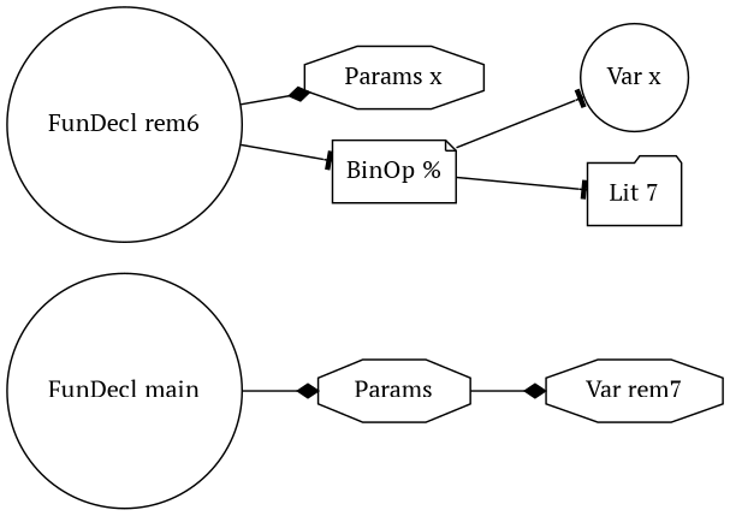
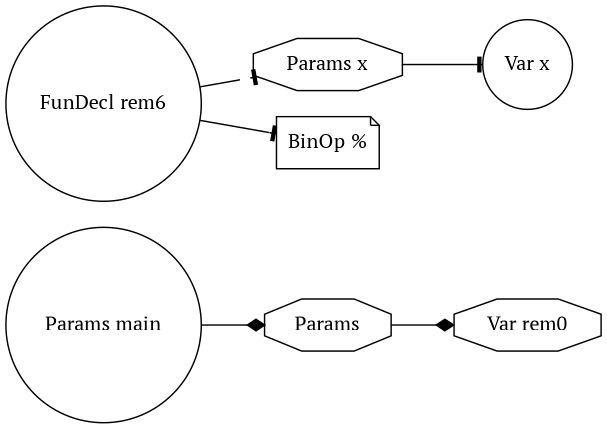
  digraph {
    fontname="PT Serif"
    rankdir=LR
    node [fontname="PT Serif" shape=circle]
    edge [arrowhead=diamond fontname="PT Serif"]
-   n1 [label="FunDecl main"]
+   n1 [label="Params main"]
    n2 [label=Params shape=octagon]
    n3 [label="FunDecl rem6"]
    n4 [label="Params x" shape=octagon]
    n5 [label="BinOp %" shape=note]
-   n6 [label="Var rem7" shape=octagon]
+   n6 [label="Var rem0" shape=octagon]
    n7 [label="Var x"]
-   n8 [label="Lit 7" shape=folder]
    n1 -> n2
    n2 -> n6
-   n3 -> n4
+   n3 -> n4 [arrowhead=tee]
    n3 -> n5 [arrowhead=tee]
-   n5 -> n7 [arrowhead=tee]
-   n5 -> n8 [arrowhead=tee]
+   n4 -> n7 [arrowhead=tee]
  }
